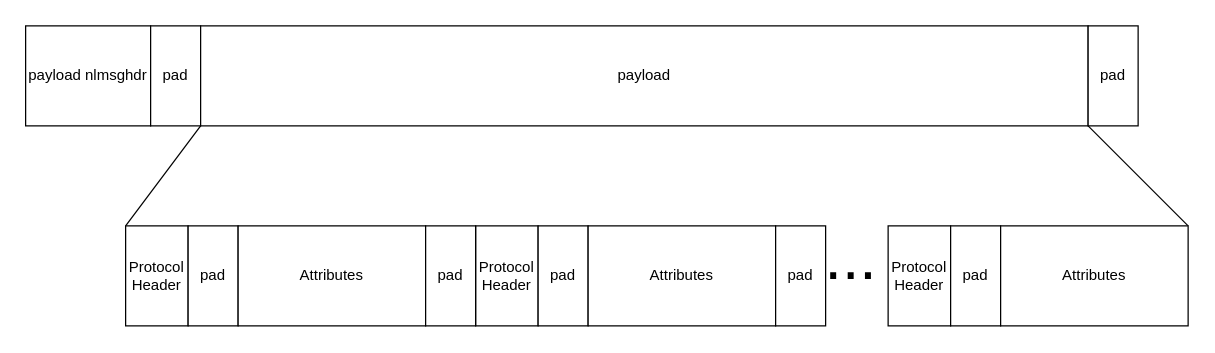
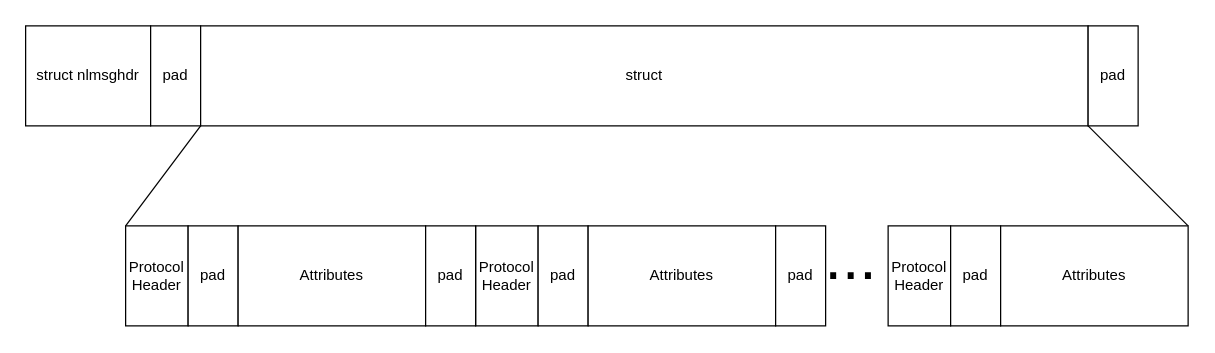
  <mxCell id="0" />
  <mxCell id="1" parent="0" />
- <mxCell id="2" value="&lt;span style=&quot;font-family: &amp;#34;helvetica&amp;#34;&quot;&gt;payload nlmsghdr&lt;/span&gt;" style="rounded=0;whiteSpace=wrap;html=1;" vertex="1" parent="1"><mxGeometry x="20" y="20" width="100" height="80" as="geometry" /></mxCell>
+ <mxCell id="2" value="&lt;span style=&quot;font-family: &amp;#34;helvetica&amp;#34;&quot;&gt;struct nlmsghdr&lt;/span&gt;" style="rounded=0;whiteSpace=wrap;html=1;" vertex="1" parent="1"><mxGeometry x="20" y="20" width="100" height="80" as="geometry" /></mxCell>
  <mxCell id="3" value="pad" style="rounded=0;whiteSpace=wrap;html=1;" vertex="1" parent="1"><mxGeometry x="120" y="20" width="40" height="80" as="geometry" /></mxCell>
- <mxCell id="4" value="payload" style="rounded=0;whiteSpace=wrap;html=1;" vertex="1" parent="1"><mxGeometry x="160" y="20" width="710" height="80" as="geometry" /></mxCell>
+ <mxCell id="4" value="struct" style="rounded=0;whiteSpace=wrap;html=1;" vertex="1" parent="1"><mxGeometry x="160" y="20" width="710" height="80" as="geometry" /></mxCell>
  <mxCell id="5" value="" style="endArrow=none;html=1;rounded=0;entryX=0;entryY=1;entryDx=0;entryDy=0;" edge="1" parent="1" target="4"><mxGeometry width="50" height="50" relative="1" as="geometry"><mxPoint x="100" y="180" as="sourcePoint" /><mxPoint x="150" y="180" as="targetPoint" /></mxGeometry></mxCell>
  <mxCell id="6" value="" style="endArrow=none;html=1;rounded=0;exitX=1;exitY=1;exitDx=0;exitDy=0;entryX=1;entryY=0;entryDx=0;entryDy=0;" edge="1" parent="1" source="4" target="18"><mxGeometry width="50" height="50" relative="1" as="geometry"><mxPoint x="280" y="100" as="sourcePoint" /><mxPoint x="740" y="150" as="targetPoint" /></mxGeometry></mxCell>
  <mxCell id="7" value="Protocol Header" style="rounded=0;whiteSpace=wrap;html=1;" vertex="1" parent="1"><mxGeometry x="100" y="180" width="50" height="80" as="geometry" /></mxCell>
  <mxCell id="8" value="pad" style="rounded=0;whiteSpace=wrap;html=1;" vertex="1" parent="1"><mxGeometry x="150" y="180" width="40" height="80" as="geometry" /></mxCell>
  <mxCell id="9" value="&lt;span style=&quot;font-size: 12px&quot;&gt;Attributes&lt;/span&gt;" style="rounded=0;whiteSpace=wrap;html=1;" vertex="1" parent="1"><mxGeometry x="190" y="180" width="150" height="80" as="geometry" /></mxCell>
  <mxCell id="10" value="Protocol Header" style="rounded=0;whiteSpace=wrap;html=1;" vertex="1" parent="1"><mxGeometry x="380" y="180" width="50" height="80" as="geometry" /></mxCell>
  <mxCell id="11" value="pad" style="rounded=0;whiteSpace=wrap;html=1;" vertex="1" parent="1"><mxGeometry x="430" y="180" width="40" height="80" as="geometry" /></mxCell>
  <mxCell id="12" value="&lt;span style=&quot;font-size: 12px&quot;&gt;Attributes&lt;/span&gt;" style="rounded=0;whiteSpace=wrap;html=1;" vertex="1" parent="1"><mxGeometry x="470" y="180" width="150" height="80" as="geometry" /></mxCell>
  <mxCell id="13" value="&lt;font style=&quot;font-size: 50px&quot;&gt;...&lt;/font&gt;" style="text;html=1;align=center;verticalAlign=middle;resizable=0;points=[];autosize=1;strokeColor=none;fillColor=none;" vertex="1" parent="1"><mxGeometry x="650" y="190" width="60" height="30" as="geometry" /></mxCell>
  <mxCell id="14" value="pad" style="rounded=0;whiteSpace=wrap;html=1;" vertex="1" parent="1"><mxGeometry x="340" y="180" width="40" height="80" as="geometry" /></mxCell>
  <mxCell id="15" value="pad" style="rounded=0;whiteSpace=wrap;html=1;" vertex="1" parent="1"><mxGeometry x="620" y="180" width="40" height="80" as="geometry" /></mxCell>
  <mxCell id="16" value="Protocol Header" style="rounded=0;whiteSpace=wrap;html=1;" vertex="1" parent="1"><mxGeometry x="710" y="180" width="50" height="80" as="geometry" /></mxCell>
  <mxCell id="17" value="pad" style="rounded=0;whiteSpace=wrap;html=1;" vertex="1" parent="1"><mxGeometry x="760" y="180" width="40" height="80" as="geometry" /></mxCell>
  <mxCell id="18" value="&lt;span style=&quot;font-size: 12px&quot;&gt;Attributes&lt;/span&gt;" style="rounded=0;whiteSpace=wrap;html=1;" vertex="1" parent="1"><mxGeometry x="800" y="180" width="150" height="80" as="geometry" /></mxCell>
  <mxCell id="19" value="pad" style="rounded=0;whiteSpace=wrap;html=1;" vertex="1" parent="1"><mxGeometry x="870" y="20" width="40" height="80" as="geometry" /></mxCell>
